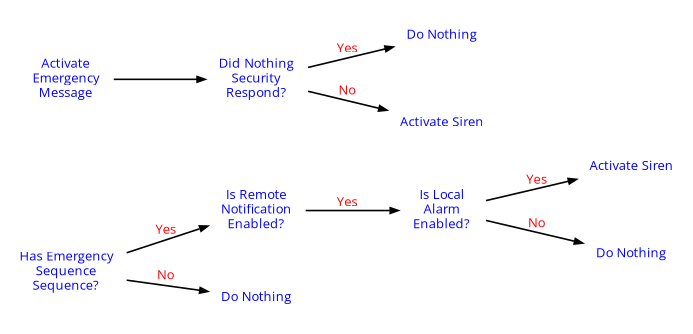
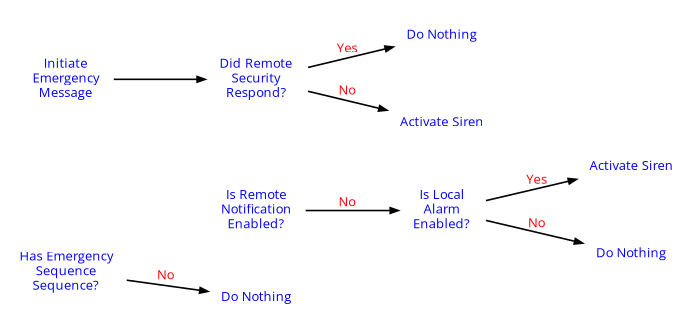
  digraph {
    bgcolor=white
    fontcolor=blue
    fontname="Open Sans"
    fontsize=8
    rankdir=LR
    splines=false
    node [fontcolor=blue fontname="Open Sans" fontsize=8 shape=none]
    edge [arrowsize=0.5 fontcolor=red fontname="Open Sans" fontsize=8]
    n1 [label="Has Emergency\nSequence\nSequence?"]
    n2 [label="Is Remote\nNotification\nEnabled?"]
    n3 [label="Do Nothing"]
    n4 [label="Is Local\nAlarm\nEnabled?"]
-   n5 [label="Activate\nEmergency\nMessage"]
-   n6 [label="Did Nothing\nSecurity\nRespond?"]
+   n5 [label="Initiate\nEmergency\nMessage"]
+   n6 [label="Did Remote\nSecurity\nRespond?"]
    n7 [label="Activate Siren"]
    n8 [label="Do Nothing"]
    n9 [label="Do Nothing"]
    n10 [label="Activate Siren"]
-   n1 -> n2 [label=Yes]
    n1 -> n3 [label=No]
-   n2 -> n4 [label=Yes]
+   n2 -> n4 [label=No]
    n4 -> n7 [label=Yes]
    n4 -> n8 [label=No]
    n5 -> n6
    n6 -> n9 [label=Yes]
    n6 -> n10 [label=No]
  }
